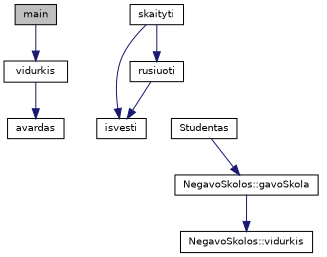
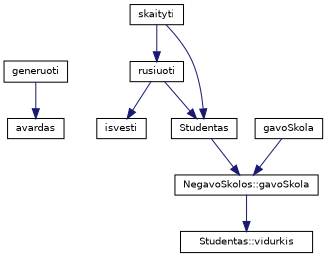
  digraph {
    rankdir=TB
    node [color=black fillcolor=white fontname=Helvetica fontsize=10 shape=record style=filled]
    edge [color=midnightblue fontname=Helvetica fontsize=10 labelfontname=Helvetica labelfontsize=10 style=solid]
-   n1 [fillcolor=grey75 fontcolor=black height=0.2 label=main width=0.4]
-   n2 [height=0.2 label=vidurkis width=0.4]
+   n2 [height=0.2 label=generuoti width=0.4]
    n3 [height=0.2 label=avardas width=0.4]
    n4 [height=0.2 label=skaityti width=0.4]
    n5 [height=0.2 label=isvesti width=0.4]
    n6 [height=0.2 label=rusiuoti width=0.4]
    n7 [height=0.2 label=Studentas width=0.4]
+   n8 [height=0.2 label=gavoSkola width=0.4]
    n9 [height=0.2 label="NegavoSkolos::gavoSkola" width=0.4]
-   n10 [height=0.2 label="NegavoSkolos::vidurkis" width=0.4]
-   n1 -> n2
+   n10 [height=0.2 label="Studentas::vidurkis" width=0.4]
    n2 -> n3
-   n4 -> n5
+   n4 -> n7
    n4 -> n6
    n6 -> n5
+   n6 -> n7
    n7 -> n9
+   n8 -> n9
    n9 -> n10
  }
